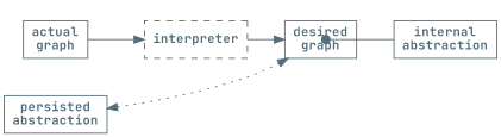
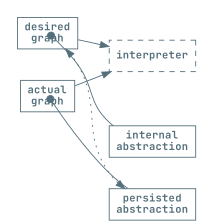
  digraph {
    concentrate=true
    fontcolor="#546e7a"
    fontname="JetBrains Mono bold"
    fontsize=12
    nodesep=0.5
    rankdir=LR
    node [color="#546e7a" fontcolor="#546e7a" fontname="JetBrains Mono bold" fontsize=12 shape=rectangle]
    edge [color="#546e7a"]
    n1 [label="desired\ngraph"]
    interpreter [style=dashed]
    n3 [label="actual\ngraph"]
    n4 [label="internal\nabstraction"]
    n5 [label="persisted\nabstraction"]
    subgraph cluster_1 {
      color=invis
      rank=same
      n1
      interpreter
      n3
    }
-   interpreter -> n1
+   n1 -> interpreter
    n1 -> n4 [arrowtail=dot dir=back tailclip=false tailport=c]
    n3 -> interpreter
+   n3 -> n5 [arrowtail=dot dir=back tailclip=false tailport=c]
    n5 -> n1 [constraint=false dir=both style=dotted]
  }
